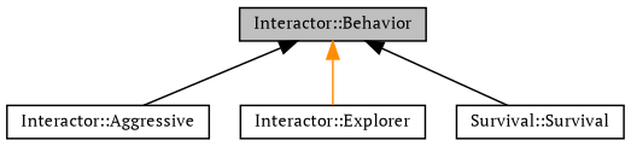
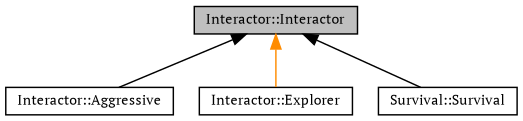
  digraph {
    fontname="PT Serif"
    node [color=black fillcolor=white fontname="PT Serif" fontsize=10 shape=record style=filled]
    edge [color=black dir=back fontname="PT Serif" fontsize=10 labelfontname=Helvetica labelfontsize=10 style=solid]
-   n1 [fillcolor=grey75 fontcolor=black height=0.2 label="Interactor::Behavior" width=0.4]
+   n1 [fillcolor=grey75 fontcolor=black height=0.2 label="Interactor::Interactor" width=0.4]
    n2 [height=0.2 label="Interactor::Aggressive" width=0.4]
    n3 [height=0.2 label="Interactor::Explorer" width=0.4]
    n4 [height=0.2 label="Survival::Survival" width=0.4]
    n1 -> n2
    n1 -> n3 [color=darkorange]
    n1 -> n4
  }
